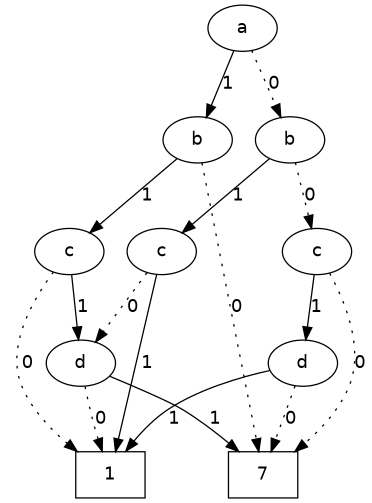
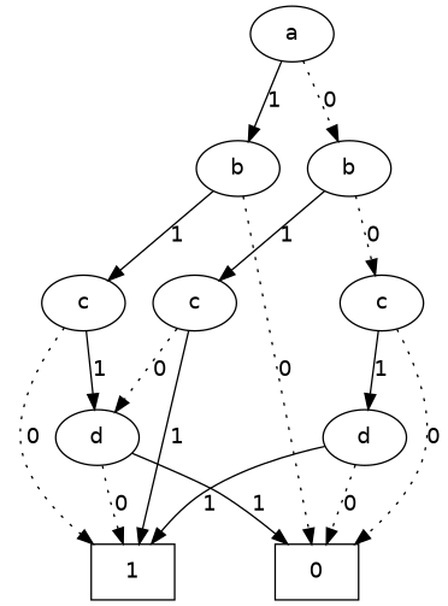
  digraph {
    fontname="DejaVu Sans"
    node [fontname="DejaVu Sans"]
    edge [style=dotted fontname="DejaVu Sans"]
    n1 [label=a]
    n2 [label=b]
    n3 [label=b]
    n4 [label=c]
    n5 [label=c]
    n6 [label=c]
    n7 [label=d]
    n8 [label=d]
-   n9 [label=7 shape=box]
+   n9 [label=0 shape=box]
    n10 [label=1 shape=box]
    subgraph sub_1 {
      rank=same
      n1
    }
    subgraph sub_2 {
      rank=same
      n2
    }
    subgraph sub_3 {
      rank=same
      n3
    }
    subgraph sub_4 {
      rank=same
      n4
    }
    subgraph sub_5 {
      rank=same
      n5
    }
    subgraph sub_6 {
      rank=same
      n6
    }
    subgraph sub_7 {
      rank=same
      n7
    }
    subgraph sub_8 {
      rank=same
      n8
    }
    n1 -> n2 [label=0]
    n1 -> n3 [label=1 style=solid]
    n2 -> n4 [label=0]
    n2 -> n5 [label=1 style=solid]
    n3 -> n6 [label=1 style=solid]
    n3 -> n9 [label=0]
    n4 -> n7 [label=1 style=solid]
    n4 -> n9 [label=0]
    n5 -> n8 [label=0]
    n5 -> n10 [label=1 style=solid]
    n6 -> n8 [label=1 style=solid]
    n6 -> n10 [label=0]
    n7 -> n9 [label=0]
    n7 -> n10 [label=1 style=solid]
    n8 -> n9 [label=1 style=solid]
    n8 -> n10 [label=0]
  }
